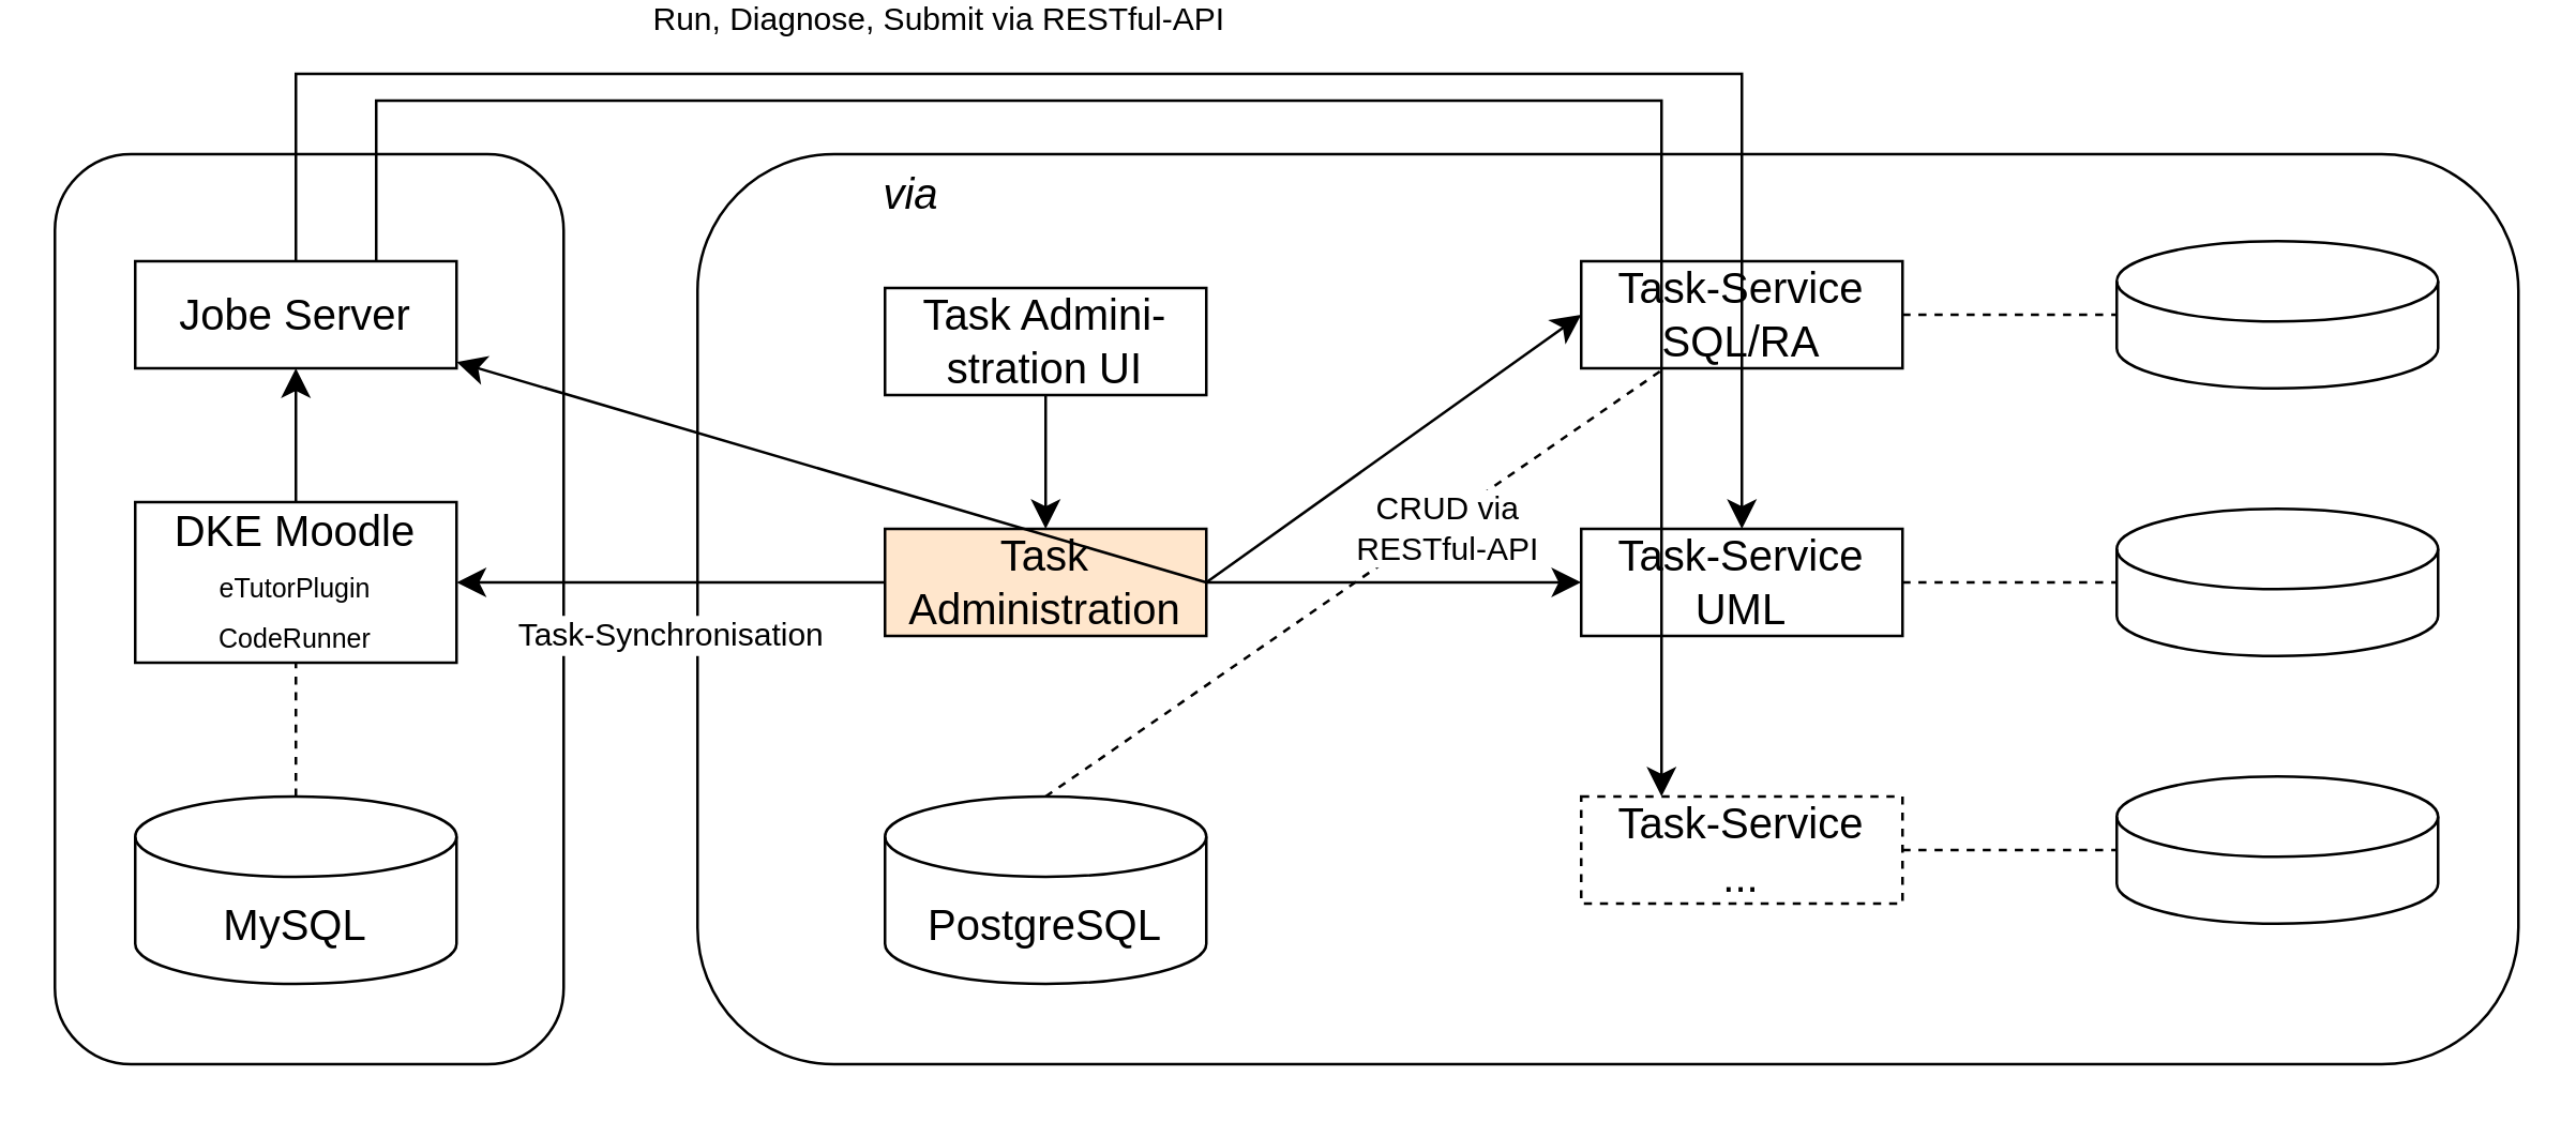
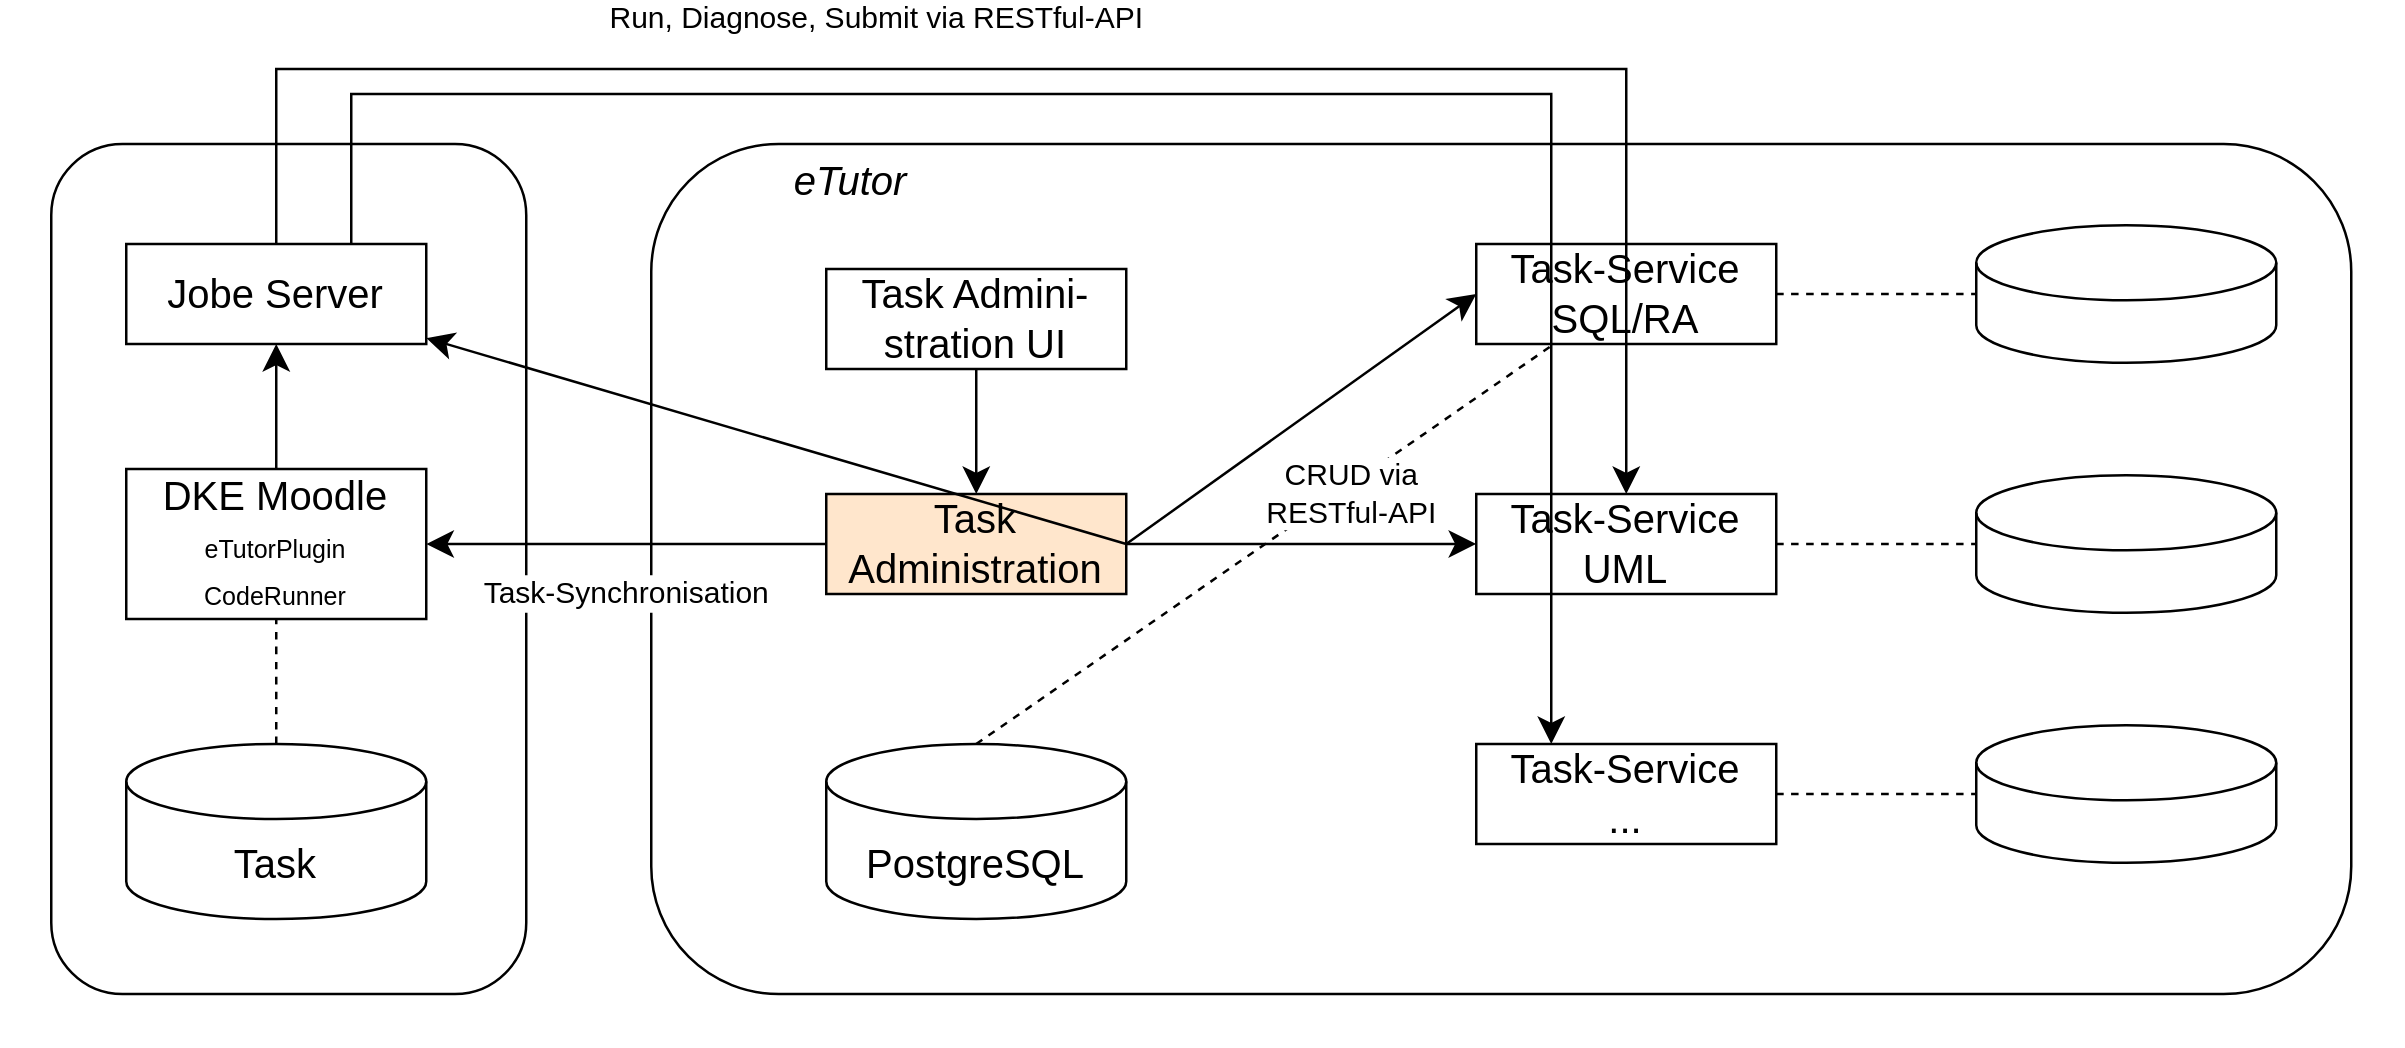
  <mxCell id="0" />
  <mxCell id="1" parent="0" />
  <mxCell id="2" value="" style="rounded=1;whiteSpace=wrap;html=1;fontSize=16;" parent="1" vertex="1"><mxGeometry x="20" y="50" width="190" height="340" as="geometry" /></mxCell>
  <mxCell id="3" value="Jobe Server" style="rounded=0;whiteSpace=wrap;html=1;fontSize=16;" parent="1" vertex="1"><mxGeometry x="50" y="90" width="120" height="40" as="geometry" /></mxCell>
  <mxCell id="4" value="DKE Moodle&lt;font style=&quot;font-size: 10px;&quot;&gt;&lt;br&gt;eTutorPlugin&lt;br&gt;CodeRunner&lt;/font&gt;" style="rounded=0;whiteSpace=wrap;html=1;fontSize=16;" parent="1" vertex="1"><mxGeometry x="50" y="180" width="120" height="60" as="geometry" /></mxCell>
- <mxCell id="5" value="MySQL" style="shape=cylinder3;whiteSpace=wrap;html=1;boundedLbl=1;backgroundOutline=1;size=15;fontSize=16;" parent="1" vertex="1"><mxGeometry x="50" y="290" width="120" height="70" as="geometry" /></mxCell>
+ <mxCell id="5" value="Task" style="shape=cylinder3;whiteSpace=wrap;html=1;boundedLbl=1;backgroundOutline=1;size=15;fontSize=16;" parent="1" vertex="1"><mxGeometry x="50" y="290" width="120" height="70" as="geometry" /></mxCell>
  <mxCell id="6" value="" style="endArrow=none;dashed=1;html=1;rounded=0;fontSize=12;startSize=8;endSize=8;curved=1;entryX=0.5;entryY=1;entryDx=0;entryDy=0;exitX=0.5;exitY=0;exitDx=0;exitDy=0;exitPerimeter=0;" parent="1" source="5" target="4" edge="1"><mxGeometry width="50" height="50" relative="1" as="geometry"><mxPoint x="300" y="290" as="sourcePoint" /><mxPoint x="350" y="240" as="targetPoint" /></mxGeometry></mxCell>
  <mxCell id="7" value="" style="endArrow=classic;html=1;rounded=0;fontSize=12;startSize=8;endSize=8;curved=1;exitX=0.5;exitY=0;exitDx=0;exitDy=0;entryX=0.5;entryY=1;entryDx=0;entryDy=0;" parent="1" source="4" target="3" edge="1"><mxGeometry width="50" height="50" relative="1" as="geometry"><mxPoint x="270" y="170" as="sourcePoint" /><mxPoint x="320" y="120" as="targetPoint" /></mxGeometry></mxCell>
  <mxCell id="8" value="" style="rounded=1;whiteSpace=wrap;html=1;fontSize=16;" parent="1" vertex="1"><mxGeometry x="260" y="50" width="680" height="340" as="geometry" /></mxCell>
- <mxCell id="9" value="via" style="text;html=1;strokeColor=none;fillColor=none;align=center;verticalAlign=middle;whiteSpace=wrap;rounded=0;fontSize=16;fontStyle=2" parent="1" vertex="1"><mxGeometry x="310" y="50" width="60" height="30" as="geometry" /></mxCell>
+ <mxCell id="9" value="eTutor" style="text;html=1;strokeColor=none;fillColor=none;align=center;verticalAlign=middle;whiteSpace=wrap;rounded=0;fontSize=16;fontStyle=2" parent="1" vertex="1"><mxGeometry x="310" y="50" width="60" height="30" as="geometry" /></mxCell>
  <mxCell id="10" value="Task Administration" style="rounded=0;whiteSpace=wrap;html=1;fontSize=16;fillColor=#ffe6cc;" parent="1" vertex="1"><mxGeometry x="330" y="190" width="120" height="40" as="geometry" /></mxCell>
  <mxCell id="11" value="Task Admini-stration UI" style="rounded=0;whiteSpace=wrap;html=1;fontSize=16;" parent="1" vertex="1"><mxGeometry x="330" y="100" width="120" height="40" as="geometry" /></mxCell>
  <mxCell id="12" value="PostgreSQL" style="shape=cylinder3;whiteSpace=wrap;html=1;boundedLbl=1;backgroundOutline=1;size=15;fontSize=16;" parent="1" vertex="1"><mxGeometry x="330" y="290" width="120" height="70" as="geometry" /></mxCell>
  <mxCell id="13" value="" style="endArrow=none;dashed=1;html=1;rounded=0;fontSize=12;startSize=8;endSize=8;curved=1;exitX=0.5;exitY=0;exitDx=0;exitDy=0;exitPerimeter=0;" parent="1" source="12" target="16" edge="1"><mxGeometry width="50" height="50" relative="1" as="geometry"><mxPoint x="430" y="270" as="sourcePoint" /><mxPoint x="480" y="220" as="targetPoint" /></mxGeometry></mxCell>
  <mxCell id="14" value="" style="endArrow=classic;html=1;rounded=0;fontSize=12;startSize=8;endSize=8;curved=1;entryX=0.5;entryY=0;entryDx=0;entryDy=0;exitX=0.5;exitY=1;exitDx=0;exitDy=0;" parent="1" source="11" target="10" edge="1"><mxGeometry width="50" height="50" relative="1" as="geometry"><mxPoint x="270" y="-80" as="sourcePoint" /><mxPoint x="450" y="-110" as="targetPoint" /></mxGeometry></mxCell>
  <mxCell id="15" value="Task-Synchronisation" style="endArrow=classic;html=1;rounded=0;fontSize=12;startSize=8;endSize=8;curved=1;entryX=1;entryY=0.5;entryDx=0;entryDy=0;exitX=0;exitY=0.5;exitDx=0;exitDy=0;" parent="1" source="10" target="4" edge="1"><mxGeometry y="20" width="50" height="50" relative="1" as="geometry"><mxPoint x="540" y="190" as="sourcePoint" /><mxPoint x="590" y="140" as="targetPoint" /><mxPoint as="offset" /></mxGeometry></mxCell>
  <mxCell id="16" value="Task-Service&lt;br&gt;SQL/RA" style="rounded=0;whiteSpace=wrap;html=1;fontSize=16;" parent="1" vertex="1"><mxGeometry x="590" y="90" width="120" height="40" as="geometry" /></mxCell>
  <mxCell id="17" value="Task-Service&lt;br&gt;UML" style="rounded=0;whiteSpace=wrap;html=1;fontSize=16;" parent="1" vertex="1"><mxGeometry x="590" y="190" width="120" height="40" as="geometry" /></mxCell>
- <mxCell id="18" value="Task-Service&lt;br&gt;..." style="rounded=0;whiteSpace=wrap;html=1;fontSize=16;dashed=1;" parent="1" vertex="1"><mxGeometry x="590" y="290" width="120" height="40" as="geometry" /></mxCell>
+ <mxCell id="18" value="Task-Service&lt;br&gt;..." style="rounded=0;whiteSpace=wrap;html=1;fontSize=16;" parent="1" vertex="1"><mxGeometry x="590" y="290" width="120" height="40" as="geometry" /></mxCell>
  <mxCell id="19" value="" style="endArrow=classic;html=1;rounded=0;fontSize=12;startSize=8;endSize=8;curved=1;entryX=0;entryY=0.5;entryDx=0;entryDy=0;exitX=1;exitY=0.5;exitDx=0;exitDy=0;" parent="1" source="10" target="16" edge="1"><mxGeometry width="50" height="50" relative="1" as="geometry"><mxPoint x="640" y="490" as="sourcePoint" /><mxPoint x="690" y="440" as="targetPoint" /></mxGeometry></mxCell>
  <mxCell id="20" value="CRUD via&lt;br&gt;RESTful-API" style="endArrow=classic;html=1;rounded=0;fontSize=12;startSize=8;endSize=8;curved=1;entryX=0;entryY=0.5;entryDx=0;entryDy=0;exitX=1;exitY=0.5;exitDx=0;exitDy=0;" parent="1" source="10" target="17" edge="1"><mxGeometry x="0.286" y="20" width="50" height="50" relative="1" as="geometry"><mxPoint x="460" y="220" as="sourcePoint" /><mxPoint x="600" y="120" as="targetPoint" /><mxPoint as="offset" /></mxGeometry></mxCell>
  <mxCell id="21" value="" style="endArrow=classic;html=1;rounded=0;fontSize=12;startSize=8;endSize=8;curved=1;exitX=1;exitY=0.5;exitDx=0;exitDy=0;" parent="1" source="10" target="3" edge="1"><mxGeometry width="50" height="50" relative="1" as="geometry"><mxPoint x="460" y="220" as="sourcePoint" /><mxPoint x="600" y="220" as="targetPoint" /></mxGeometry></mxCell>
  <mxCell id="22" value="" style="shape=cylinder3;whiteSpace=wrap;html=1;boundedLbl=1;backgroundOutline=1;size=15;fontSize=16;" parent="1" vertex="1"><mxGeometry x="790" y="82.5" width="120" height="55" as="geometry" /></mxCell>
  <mxCell id="23" value="" style="shape=cylinder3;whiteSpace=wrap;html=1;boundedLbl=1;backgroundOutline=1;size=15;fontSize=16;" parent="1" vertex="1"><mxGeometry x="790" y="182.5" width="120" height="55" as="geometry" /></mxCell>
  <mxCell id="24" value="" style="shape=cylinder3;whiteSpace=wrap;html=1;boundedLbl=1;backgroundOutline=1;size=15;fontSize=16;" parent="1" vertex="1"><mxGeometry x="790" y="282.5" width="120" height="55" as="geometry" /></mxCell>
  <mxCell id="25" value="" style="endArrow=none;dashed=1;html=1;rounded=0;fontSize=12;startSize=8;endSize=8;curved=1;exitX=1;exitY=0.5;exitDx=0;exitDy=0;entryX=0;entryY=0.5;entryDx=0;entryDy=0;entryPerimeter=0;" parent="1" source="16" target="22" edge="1"><mxGeometry width="50" height="50" relative="1" as="geometry"><mxPoint x="1050" y="180" as="sourcePoint" /><mxPoint x="1100" y="130" as="targetPoint" /></mxGeometry></mxCell>
  <mxCell id="26" value="" style="endArrow=none;dashed=1;html=1;rounded=0;fontSize=12;startSize=8;endSize=8;curved=1;exitX=1;exitY=0.5;exitDx=0;exitDy=0;entryX=0;entryY=0.5;entryDx=0;entryDy=0;entryPerimeter=0;" parent="1" source="17" target="23" edge="1"><mxGeometry width="50" height="50" relative="1" as="geometry"><mxPoint x="720" y="120" as="sourcePoint" /><mxPoint x="820" y="120" as="targetPoint" /></mxGeometry></mxCell>
  <mxCell id="27" value="" style="endArrow=none;dashed=1;html=1;rounded=0;fontSize=12;startSize=8;endSize=8;curved=1;exitX=1;exitY=0.5;exitDx=0;exitDy=0;entryX=0;entryY=0.5;entryDx=0;entryDy=0;entryPerimeter=0;" parent="1" source="18" target="24" edge="1"><mxGeometry width="50" height="50" relative="1" as="geometry"><mxPoint x="720" y="220" as="sourcePoint" /><mxPoint x="820" y="220" as="targetPoint" /></mxGeometry></mxCell>
  <mxCell id="28" value="" style="endArrow=classic;html=1;rounded=0;fontSize=12;startSize=8;endSize=8;exitX=0.5;exitY=0;exitDx=0;exitDy=0;entryX=0.5;entryY=0;entryDx=0;entryDy=0;" parent="1" source="3" target="17" edge="1"><mxGeometry width="50" height="50" relative="1" as="geometry"><mxPoint x="90" y="100" as="sourcePoint" /><mxPoint x="690" y="100" as="targetPoint" /><Array as="points"><mxPoint x="110" y="20" /><mxPoint x="650" y="20" /></Array></mxGeometry></mxCell>
  <mxCell id="29" value="Run, Diagnose, Submit via RESTful-API" style="endArrow=classic;html=1;rounded=0;fontSize=12;startSize=8;endSize=8;exitX=0.75;exitY=0;exitDx=0;exitDy=0;entryX=0.25;entryY=0;entryDx=0;entryDy=0;" parent="1" source="3" target="18" edge="1"><mxGeometry x="-0.325" y="30" width="50" height="50" relative="1" as="geometry"><mxPoint x="120" y="100" as="sourcePoint" /><mxPoint x="660" y="200" as="targetPoint" /><Array as="points"><mxPoint x="140" y="30" /><mxPoint x="620" y="30" /></Array><mxPoint as="offset" /></mxGeometry></mxCell>
